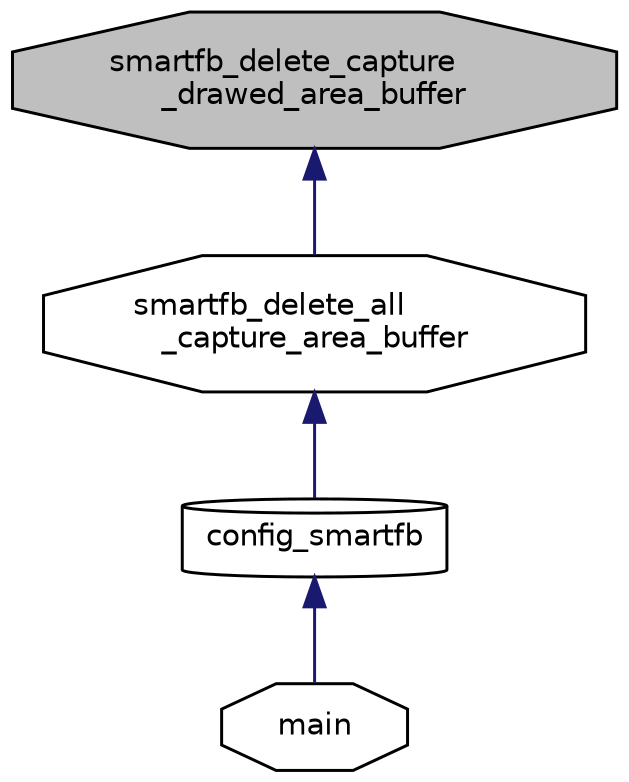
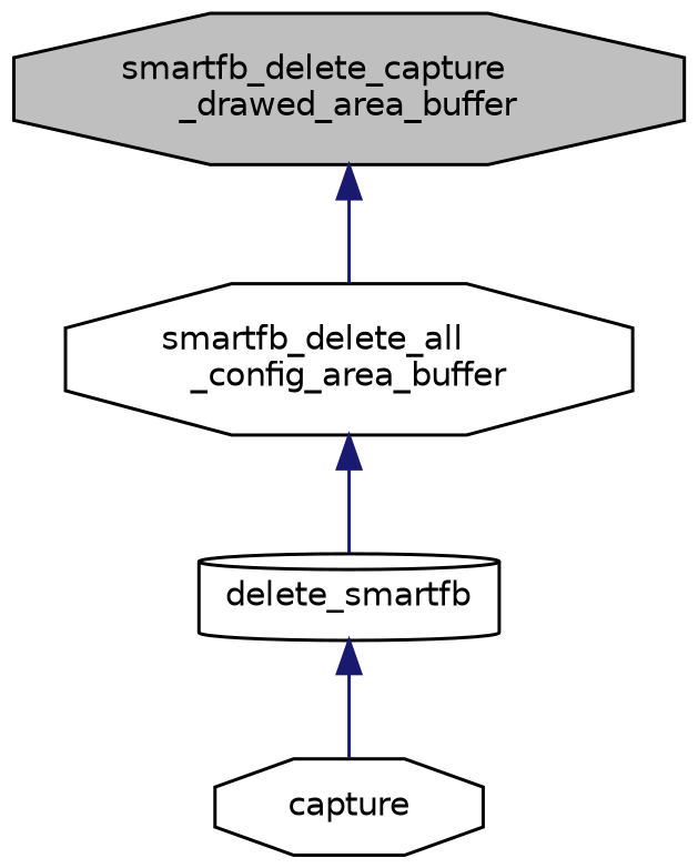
  digraph {
    rankdir=TB
    node [color=black fontname=Helvetica fontsize=10 shape=octagon]
    edge [color=midnightblue dir=back fontname=Helvetica fontsize=10 labelfontname=Helvetica labelfontsize=10 style=solid]
    n1 [fillcolor=grey75 fontcolor=black height=0.2 label="smartfb_delete_capture\l_drawed_area_buffer" style=filled width=0.4]
-   n2 [height=0.2 label="smartfb_delete_all\l_capture_area_buffer" width=0.4]
-   n3 [height=0.2 label=config_smartfb shape=cylinder width=0.4]
-   n4 [height=0.2 label=main width=0.4]
+   n2 [height=0.2 label="smartfb_delete_all\l_config_area_buffer" width=0.4]
+   n3 [height=0.2 label=delete_smartfb shape=cylinder width=0.4]
+   n4 [height=0.2 label=capture width=0.4]
    n1 -> n2
    n2 -> n3
    n3 -> n4
  }
